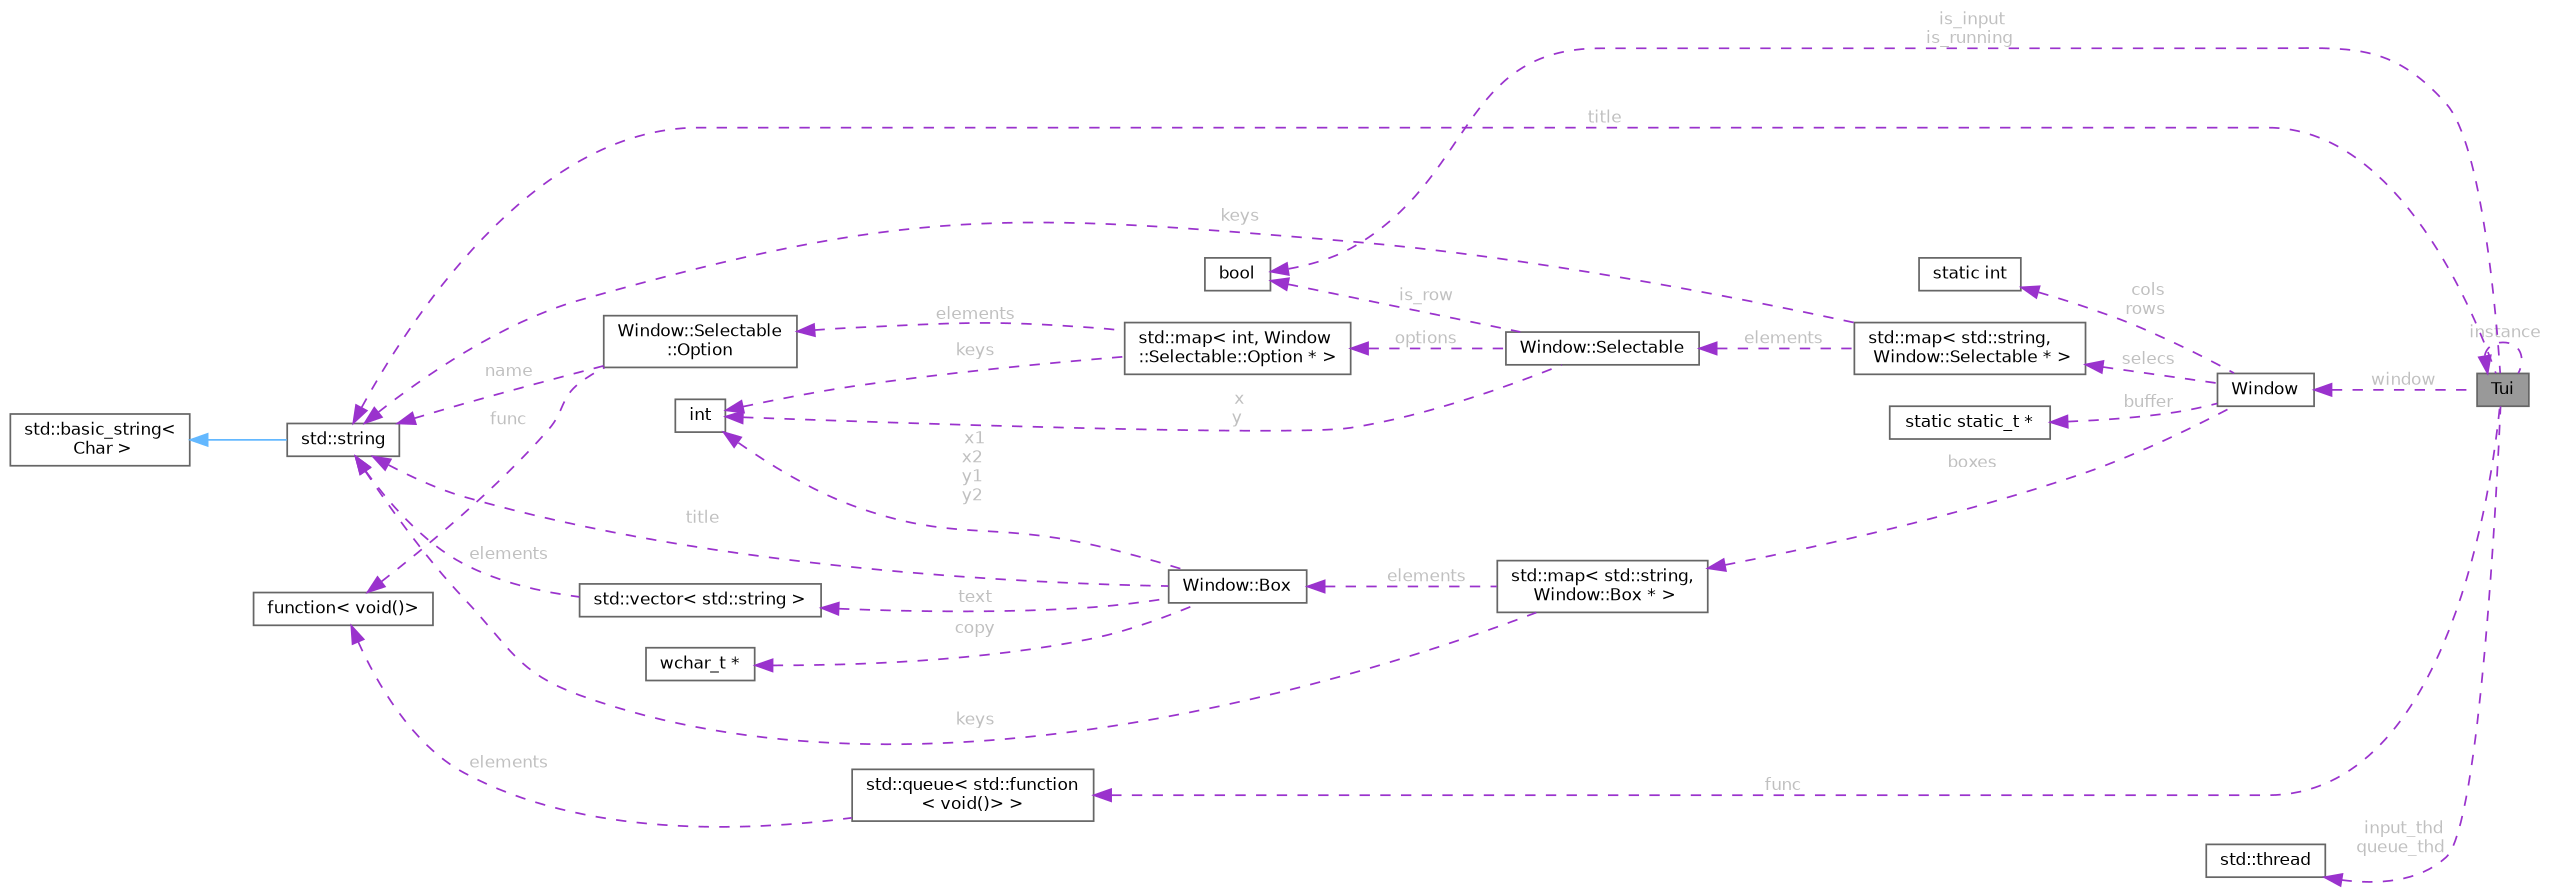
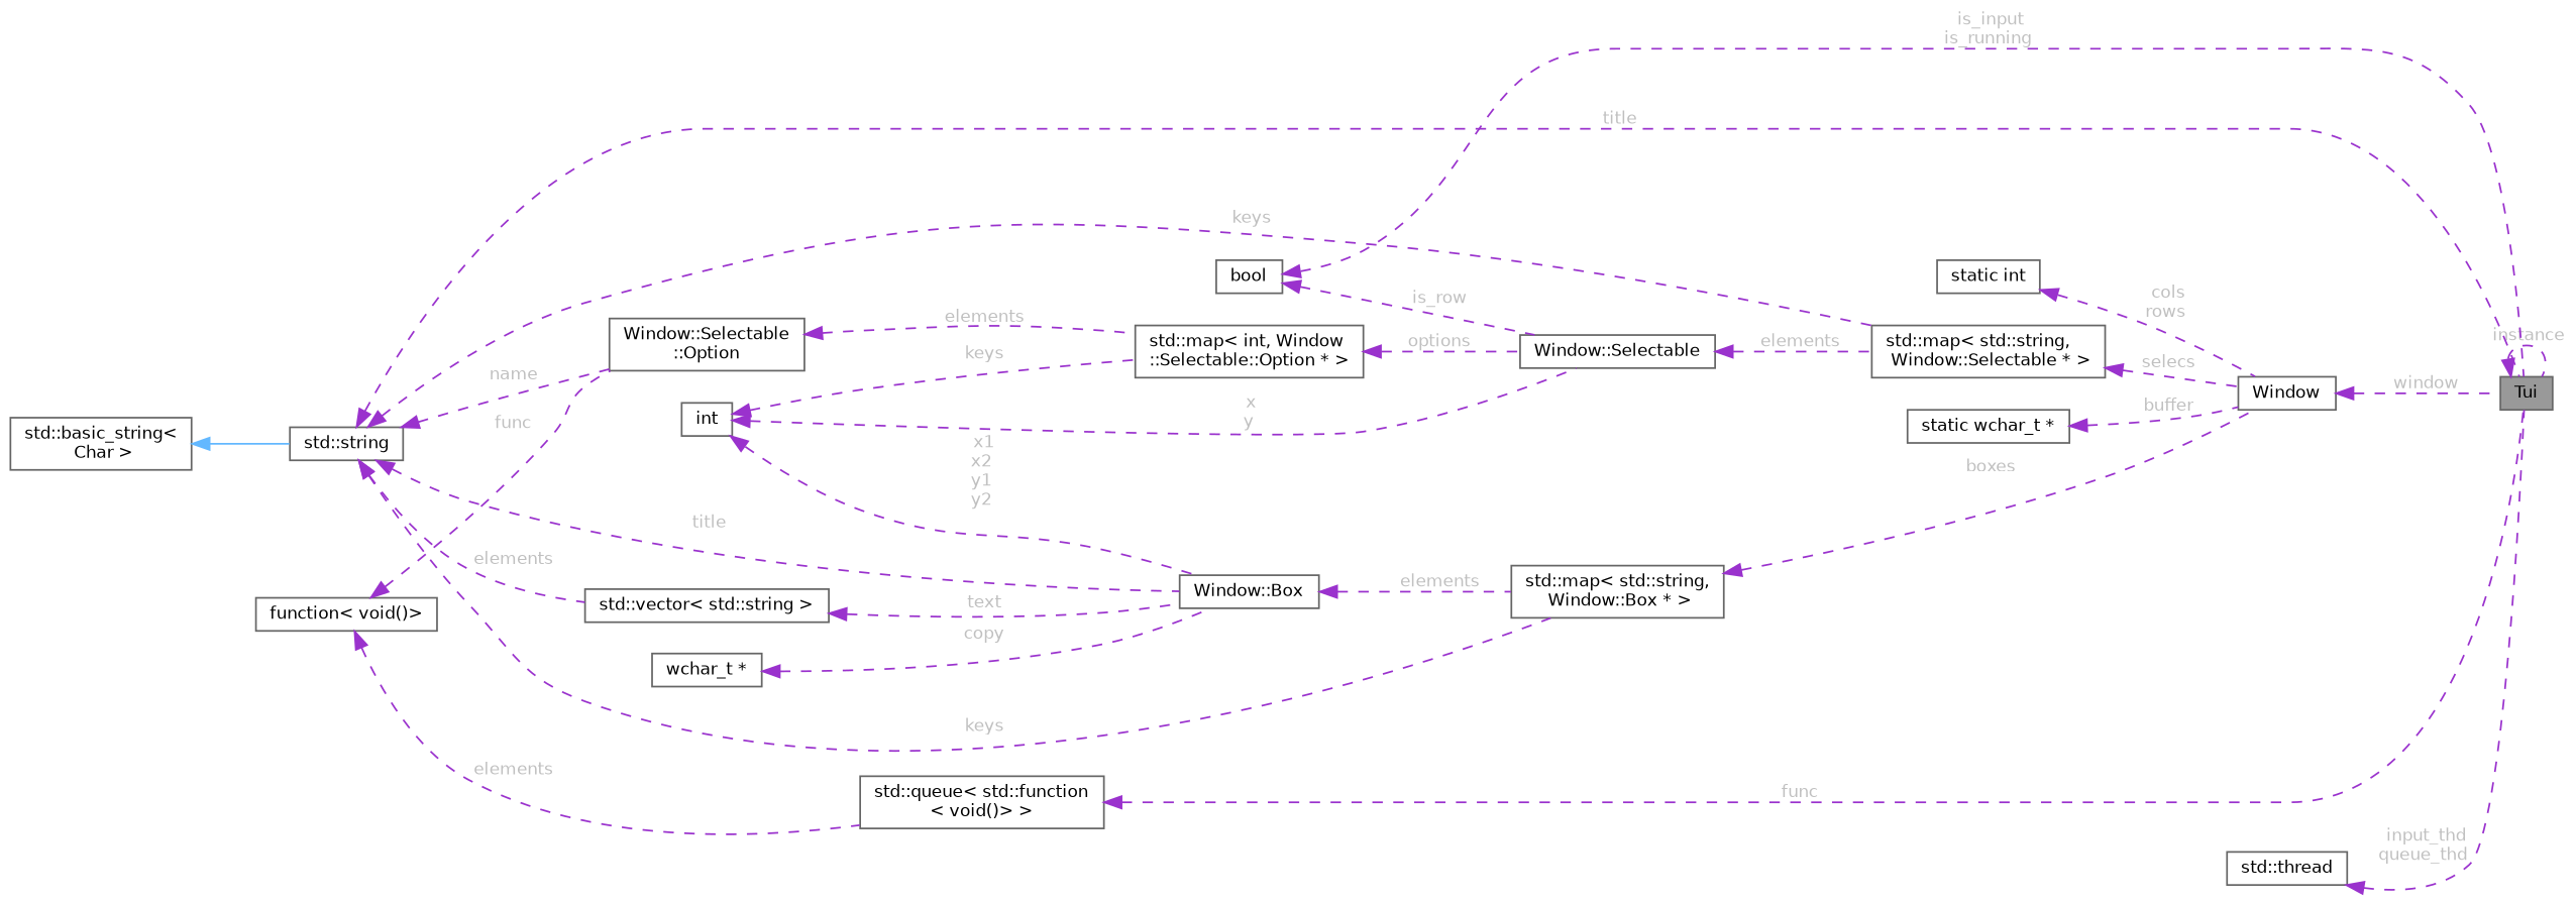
  digraph {
    rankdir=LR
    node [color=gray40 fillcolor=white fontname=Helvetica fontsize=10 shape=box style=filled]
    edge [color=darkorchid3 dir=back fontcolor=grey fontname=Helvetica fontsize=10 labelfontname=Helvetica labelfontsize=10 style=dashed]
    n1 [fillcolor=grey60 fontcolor=black height=0.2 label=Tui width=0.4]
    n2 [height=0.2 label=bool width=0.4]
    n3 [height=0.2 label="Window::Selectable" width=0.4]
    n4 [height=0.2 label="std::map\< std::string,\l Window::Selectable * \>" width=0.4]
    n5 [height=0.2 label="std::string" width=0.4]
    n6 [height=0.2 label="std::map\< std::string,\l Window::Box * \>" width=0.4]
    n7 [height=0.2 label="Window::Box" width=0.4]
    n8 [height=0.2 label="std::vector\< std::string \>" width=0.4]
    n9 [height=0.2 label="Window::Selectable\l::Option" width=0.4]
    n10 [height=0.2 label=Window width=0.4]
    n11 [height=0.2 label="std::map\< int, Window\l::Selectable::Option * \>" width=0.4]
    n12 [height=0.2 label="std::basic_string\<\l Char \>" width=0.4]
    n13 [height=0.2 label="std::queue\< std::function\l\< void()\> \>" width=0.4]
    n14 [height=0.2 label="function\< void()\>" width=0.4]
    n15 [height=0.2 label="std::thread" width=0.4]
    n16 [height=0.2 label="static int" width=0.4]
-   n17 [height=0.2 label="static static_t *" width=0.4]
+   n17 [height=0.2 label="static wchar_t *" width=0.4]
    n18 [height=0.2 label=int width=0.4]
    n19 [height=0.2 label="wchar_t *" width=0.4]
    n1 -> n1 [label=" instance"]
    n2 -> n1 [label=" is_input\nis_running"]
    n2 -> n3 [label=" is_row"]
    n3 -> n4 [label=" elements"]
    n4 -> n10 [label=" selecs"]
    n5 -> n1 [label=" title"]
    n5 -> n4 [label=" keys"]
    n5 -> n6 [label=" keys"]
    n5 -> n7 [label=" title"]
    n5 -> n8 [label=" elements"]
    n5 -> n9 [label=" name"]
    n6 -> n10 [label=" boxes"]
    n7 -> n6 [label=" elements"]
    n8 -> n7 [label=" text"]
    n9 -> n11 [label=" elements"]
    n10 -> n1 [label=" window"]
    n11 -> n3 [label=" options"]
    n12 -> n5 [color=steelblue1 style=solid fontcolor=""]
    n13 -> n1 [label=" func"]
    n14 -> n9 [label=" func"]
    n14 -> n13 [label=" elements"]
    n15 -> n1 [label=" input_thd\nqueue_thd"]
    n16 -> n10 [label=" cols\nrows"]
    n17 -> n10 [label=" buffer"]
    n18 -> n3 [label=" x\ny"]
    n18 -> n7 [label=" x1\nx2\ny1\ny2"]
    n18 -> n11 [label=" keys"]
    n19 -> n7 [label=" copy"]
  }
